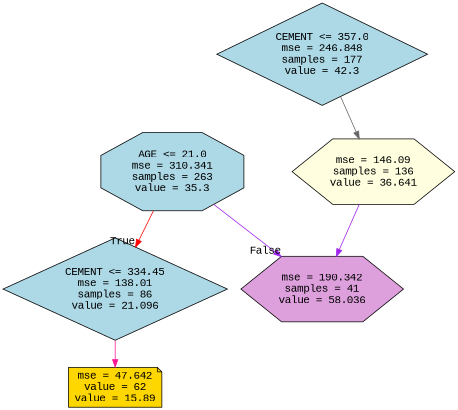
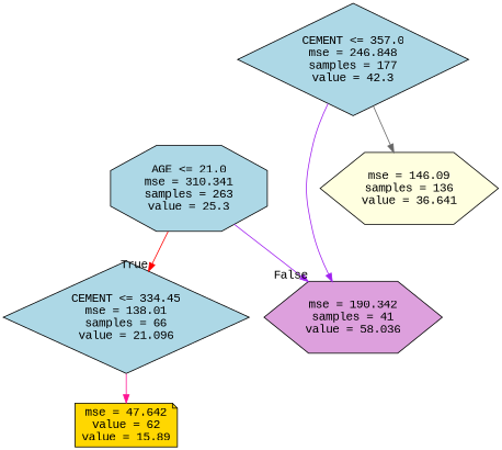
  digraph {
    fontname="Liberation Mono"
    node [color=black fillcolor=lightblue fontname="Liberation Mono" shape=diamond style=filled]
    edge [color=purple fontname="Liberation Mono"]
-   n1 [label="AGE <= 21.0\nmse = 310.341\nsamples = 263\nvalue = 35.3" shape=octagon]
-   n2 [label="CEMENT <= 334.45\nmse = 138.01\nsamples = 86\nvalue = 21.096"]
+   n1 [label="AGE <= 21.0\nmse = 310.341\nsamples = 263\nvalue = 25.3" shape=octagon]
+   n2 [label="CEMENT <= 334.45\nmse = 138.01\nsamples = 66\nvalue = 21.096"]
    n3 [fillcolor=plum label="mse = 190.342\nsamples = 41\nvalue = 58.036" shape=hexagon]
    n4 [fillcolor=gold label="mse = 47.642\nvalue = 62\nvalue = 15.89" shape=note]
    n5 [label="CEMENT <= 357.0\nmse = 246.848\nsamples = 177\nvalue = 42.3"]
    n6 [fillcolor=lightyellow label="mse = 146.09\nsamples = 136\nvalue = 36.641" shape=hexagon]
    n1 -> n2 [color=red headlabel=True labelangle=45 labeldistance=2.5]
    n1 -> n3 [headlabel=False labelangle=-45 labeldistance=2.5]
    n2 -> n4 [color=deeppink]
-   n6 -> n3
+   n5 -> n3
    n5 -> n6 [color=gray40]
  }
